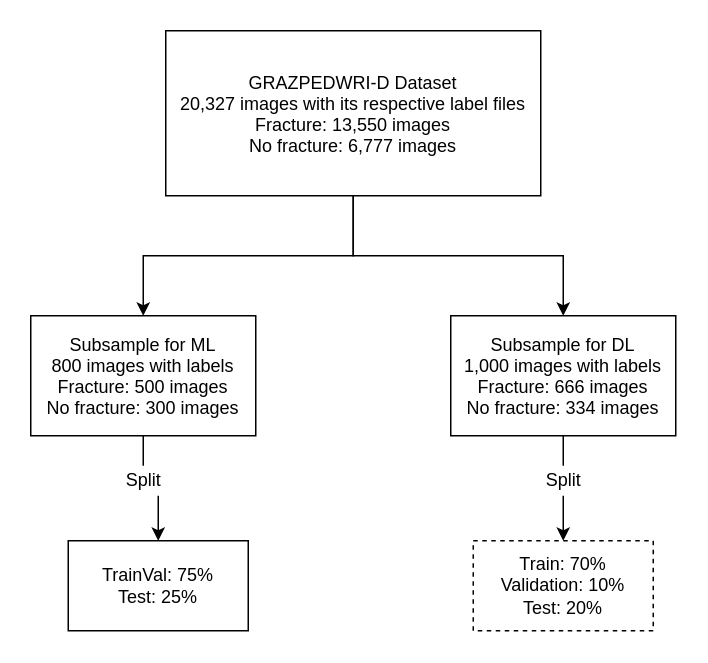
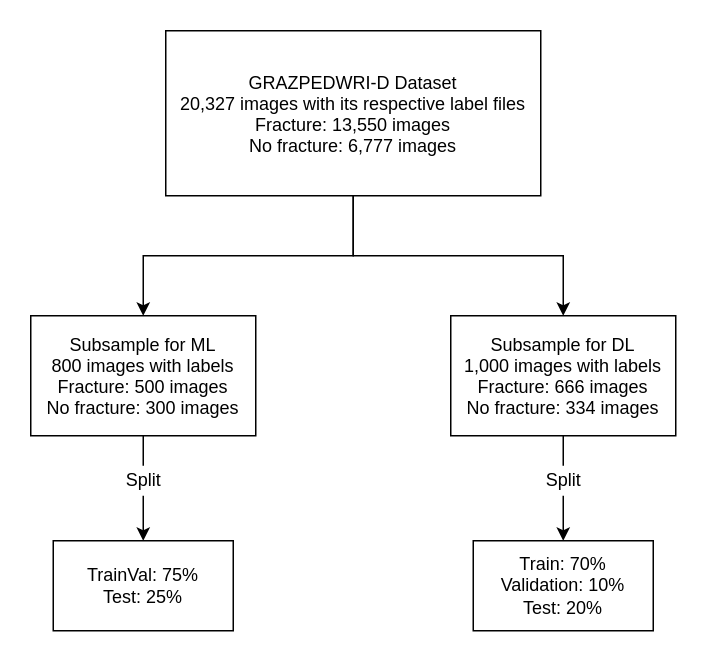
  <mxCell id="0" />
  <mxCell id="1" parent="0" />
  <mxCell id="2" style="edgeStyle=orthogonalEdgeStyle;rounded=0;orthogonalLoop=1;jettySize=auto;html=1;entryX=0.5;entryY=0;entryDx=0;entryDy=0;" edge="1" parent="1" source="4" target="6"><mxGeometry relative="1" as="geometry"><mxPoint x="210" y="160" as="targetPoint" /></mxGeometry></mxCell>
  <mxCell id="3" style="edgeStyle=orthogonalEdgeStyle;rounded=0;orthogonalLoop=1;jettySize=auto;html=1;entryX=0.5;entryY=0;entryDx=0;entryDy=0;" edge="1" parent="1" source="4" target="8"><mxGeometry relative="1" as="geometry" /></mxCell>
  <mxCell id="4" value="&lt;p style=&quot;margin: 0px; font-variant-numeric: normal; font-variant-east-asian: normal; font-variant-alternates: normal; font-kerning: auto; font-optical-sizing: auto; font-feature-settings: normal; font-variation-settings: normal; font-variant-position: normal; font-stretch: normal; line-height: normal;&quot; class=&quot;p1&quot;&gt;GRAZPEDWRI-D Dataset&lt;/p&gt;&lt;p style=&quot;margin: 0px; font-variant-numeric: normal; font-variant-east-asian: normal; font-variant-alternates: normal; font-kerning: auto; font-optical-sizing: auto; font-feature-settings: normal; font-variation-settings: normal; font-variant-position: normal; font-stretch: normal; line-height: normal;&quot; class=&quot;p1&quot;&gt;20,327 images with its respective label files&lt;/p&gt;&lt;p style=&quot;margin: 0px; font-variant-numeric: normal; font-variant-east-asian: normal; font-variant-alternates: normal; font-kerning: auto; font-optical-sizing: auto; font-feature-settings: normal; font-variation-settings: normal; font-variant-position: normal; font-stretch: normal; line-height: normal;&quot; class=&quot;p1&quot;&gt;Fracture: 13,550 images&lt;/p&gt;&lt;p style=&quot;margin: 0px; font-variant-numeric: normal; font-variant-east-asian: normal; font-variant-alternates: normal; font-kerning: auto; font-optical-sizing: auto; font-feature-settings: normal; font-variation-settings: normal; font-variant-position: normal; font-stretch: normal; line-height: normal;&quot; class=&quot;p1&quot;&gt;No fracture: 6,777 images&lt;/p&gt;" style="whiteSpace=wrap;html=1;align=center;" vertex="1" parent="1"><mxGeometry x="110" y="20" width="250" height="110" as="geometry" /></mxCell>
  <mxCell id="5" style="edgeStyle=orthogonalEdgeStyle;rounded=0;orthogonalLoop=1;jettySize=auto;html=1;exitX=0.5;exitY=1;exitDx=0;exitDy=0;entryX=0.5;entryY=0;entryDx=0;entryDy=0;" edge="1" parent="1" source="6" target="9"><mxGeometry relative="1" as="geometry" /></mxCell>
  <mxCell id="6" value="&lt;p style=&quot;margin: 0px; font-variant-numeric: normal; font-variant-east-asian: normal; font-variant-alternates: normal; font-kerning: auto; font-optical-sizing: auto; font-feature-settings: normal; font-variation-settings: normal; font-variant-position: normal; font-stretch: normal; line-height: normal;&quot; class=&quot;p1&quot;&gt;Subsample for ML&lt;/p&gt;&lt;p style=&quot;margin: 0px; font-variant-numeric: normal; font-variant-east-asian: normal; font-variant-alternates: normal; font-kerning: auto; font-optical-sizing: auto; font-feature-settings: normal; font-variation-settings: normal; font-variant-position: normal; font-stretch: normal; line-height: normal;&quot; class=&quot;p1&quot;&gt;800 images with labels&lt;/p&gt;&lt;p style=&quot;margin: 0px; font-variant-numeric: normal; font-variant-east-asian: normal; font-variant-alternates: normal; font-kerning: auto; font-optical-sizing: auto; font-feature-settings: normal; font-variation-settings: normal; font-variant-position: normal; font-stretch: normal; line-height: normal;&quot; class=&quot;p1&quot;&gt;Fracture: 500 images&lt;/p&gt;&lt;p style=&quot;margin: 0px; font-variant-numeric: normal; font-variant-east-asian: normal; font-variant-alternates: normal; font-kerning: auto; font-optical-sizing: auto; font-feature-settings: normal; font-variation-settings: normal; font-variant-position: normal; font-stretch: normal; line-height: normal;&quot; class=&quot;p1&quot;&gt;No fracture: 300 images&lt;/p&gt;" style="whiteSpace=wrap;html=1;align=center;" vertex="1" parent="1"><mxGeometry x="20" y="210" width="150" height="80" as="geometry" /></mxCell>
  <mxCell id="7" style="edgeStyle=orthogonalEdgeStyle;rounded=0;orthogonalLoop=1;jettySize=auto;html=1;entryX=0.5;entryY=0;entryDx=0;entryDy=0;" edge="1" parent="1" source="8" target="10"><mxGeometry relative="1" as="geometry" /></mxCell>
  <mxCell id="8" value="&lt;p style=&quot;margin: 0px; font-variant-numeric: normal; font-variant-east-asian: normal; font-variant-alternates: normal; font-kerning: auto; font-optical-sizing: auto; font-feature-settings: normal; font-variation-settings: normal; font-variant-position: normal; font-stretch: normal; line-height: normal;&quot; class=&quot;p1&quot;&gt;Subsample for DL&lt;/p&gt;&lt;p style=&quot;margin: 0px; font-variant-numeric: normal; font-variant-east-asian: normal; font-variant-alternates: normal; font-kerning: auto; font-optical-sizing: auto; font-feature-settings: normal; font-variation-settings: normal; font-variant-position: normal; font-stretch: normal; line-height: normal;&quot; class=&quot;p1&quot;&gt;1,000 images with labels&lt;/p&gt;&lt;p style=&quot;margin: 0px; font-variant-numeric: normal; font-variant-east-asian: normal; font-variant-alternates: normal; font-kerning: auto; font-optical-sizing: auto; font-feature-settings: normal; font-variation-settings: normal; font-variant-position: normal; font-stretch: normal; line-height: normal;&quot; class=&quot;p1&quot;&gt;Fracture: 666 images&lt;/p&gt;&lt;p style=&quot;margin: 0px; font-variant-numeric: normal; font-variant-east-asian: normal; font-variant-alternates: normal; font-kerning: auto; font-optical-sizing: auto; font-feature-settings: normal; font-variation-settings: normal; font-variant-position: normal; font-stretch: normal; line-height: normal;&quot; class=&quot;p1&quot;&gt;No fracture: 334 images&lt;/p&gt;" style="whiteSpace=wrap;html=1;align=center;" vertex="1" parent="1"><mxGeometry x="300" y="210" width="150" height="80" as="geometry" /></mxCell>
- <mxCell id="9" value="TrainVal: 75%&lt;div&gt;Test: 25%&lt;/div&gt;" style="whiteSpace=wrap;html=1;" vertex="1" parent="1"><mxGeometry x="45" y="360" width="120" height="60" as="geometry" /></mxCell>
- <mxCell id="10" value="Train: 70%&lt;div&gt;Validation: 10%&lt;br&gt;&lt;div&gt;Test: 20&lt;span style=&quot;background-color: initial;&quot;&gt;%&lt;/span&gt;&lt;/div&gt;&lt;/div&gt;" style="whiteSpace=wrap;html=1;dashed=1;" vertex="1" parent="1"><mxGeometry x="315" y="360" width="120" height="60" as="geometry" /></mxCell>
+ <mxCell id="9" value="TrainVal: 75%&lt;div&gt;Test: 25%&lt;/div&gt;" style="whiteSpace=wrap;html=1;" vertex="1" parent="1"><mxGeometry x="35" y="360" width="120" height="60" as="geometry" /></mxCell>
+ <mxCell id="10" value="Train: 70%&lt;div&gt;Validation: 10%&lt;br&gt;&lt;div&gt;Test: 20&lt;span style=&quot;background-color: initial;&quot;&gt;%&lt;/span&gt;&lt;/div&gt;&lt;/div&gt;" style="whiteSpace=wrap;html=1;" vertex="1" parent="1"><mxGeometry x="315" y="360" width="120" height="60" as="geometry" /></mxCell>
  <mxCell id="11" value="Split" style="whiteSpace=wrap;html=1;strokeColor=none;" vertex="1" parent="1"><mxGeometry x="67.5" y="310" width="55" height="20" as="geometry" /></mxCell>
  <mxCell id="12" value="Split" style="whiteSpace=wrap;html=1;strokeColor=none;" vertex="1" parent="1"><mxGeometry x="347.5" y="310" width="55" height="20" as="geometry" /></mxCell>
